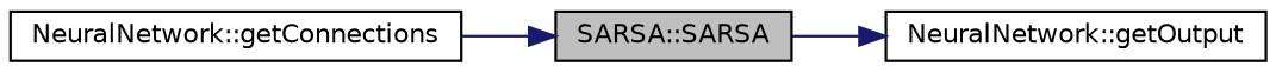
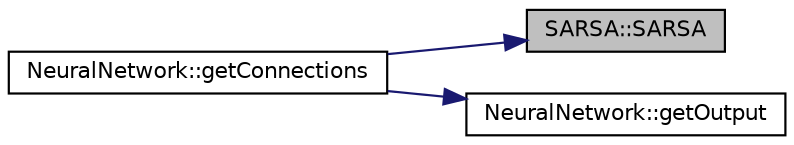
  digraph {
    rankdir=LR
    node [color=black fillcolor=white fontname=Helvetica fontsize=10 shape=record style=filled]
    edge [color=midnightblue fontname=Helvetica fontsize=10 labelfontname=Helvetica labelfontsize=10 style=solid]
    n1 [fillcolor=grey75 fontcolor=black height=0.2 label="SARSA::SARSA" width=0.4]
    n2 [height=0.2 label="NeuralNetwork::getOutput" width=0.4]
    n3 [height=0.2 label="NeuralNetwork::getConnections" width=0.4]
-   n1 -> n2
+   n3 -> n2
    n3 -> n1
  }
